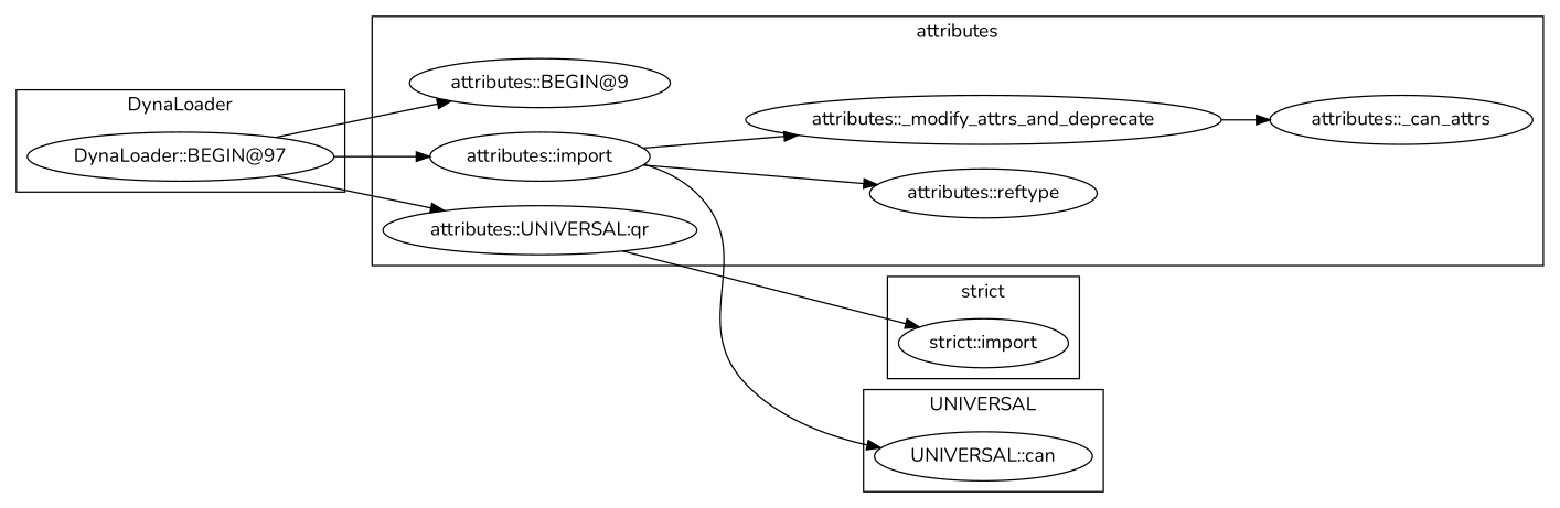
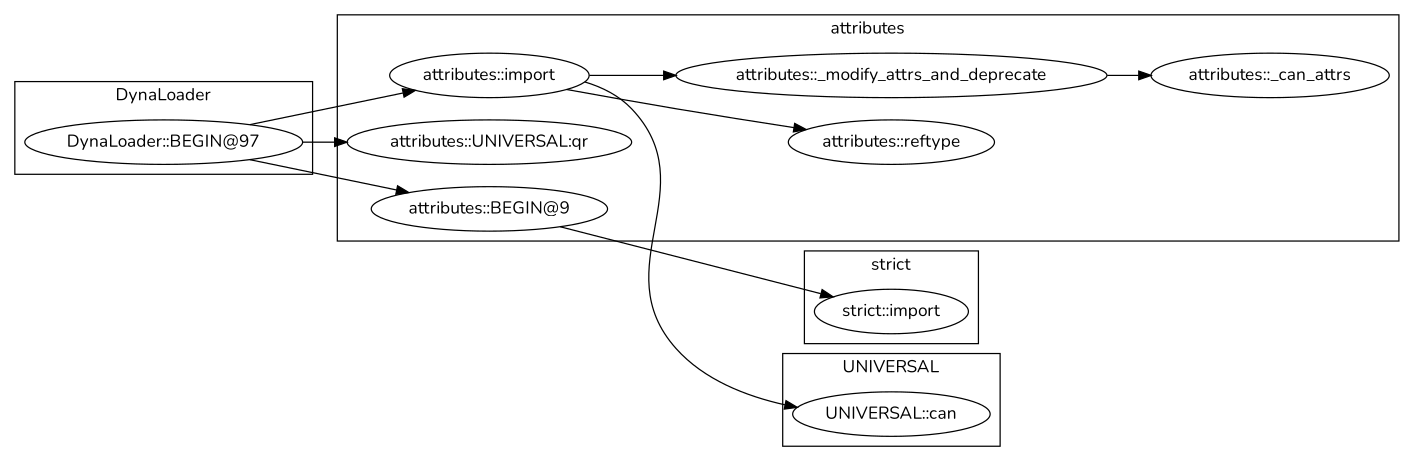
  digraph {
    fontname=Nunito
    rankdir=LR
    node [fontname=Nunito]
    edge [fontname=Nunito]
    "UNIVERSAL::can"
    "DynaLoader::BEGIN@97"
    "strict::import"
    "attributes::BEGIN@9"
    "attributes::reftype"
    "attributes::_modify_attrs_and_deprecate"
    n7 [label="attributes::_can_attrs"]
    n8 [label="attributes::UNIVERSAL:qr"]
    "attributes::import"
    subgraph cluster_1 {
      label=UNIVERSAL
      "UNIVERSAL::can"
    }
    subgraph cluster_2 {
      label=DynaLoader
      "DynaLoader::BEGIN@97"
    }
    subgraph cluster_3 {
      label="strict"
      "strict::import"
    }
    subgraph cluster_4 {
      label=attributes
      "attributes::BEGIN@9"
      "attributes::reftype"
      "attributes::_modify_attrs_and_deprecate"
      n7
      n8
      "attributes::import"
    }
    "DynaLoader::BEGIN@97" -> "attributes::BEGIN@9"
    "DynaLoader::BEGIN@97" -> n8
    "DynaLoader::BEGIN@97" -> "attributes::import"
-   n8 -> "strict::import"
+   "attributes::BEGIN@9" -> "strict::import"
    "attributes::_modify_attrs_and_deprecate" -> n7
    "attributes::import" -> "UNIVERSAL::can"
    "attributes::import" -> "attributes::reftype"
    "attributes::import" -> "attributes::_modify_attrs_and_deprecate"
  }
